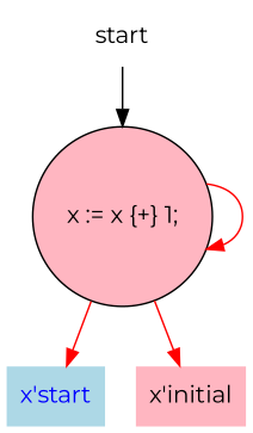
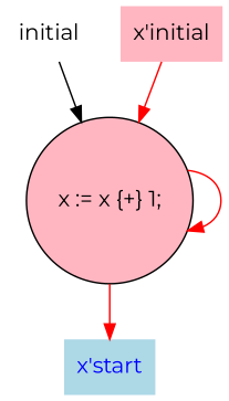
  digraph {
    fontname=Montserrat
    splines=True
    node [fillcolor=lightpink fontname=Montserrat shape=plaintext style=filled]
    edge [arrowType=normal arrowhead=normal fontname=Montserrat color=red]
-   n1 [fillcolor=white label=start]
+   n1 [fillcolor=white label=initial]
    n2 [label="x := x {+} 1;" shape=circle]
    n3 [fillcolor=lightblue fontcolor=blue label="x'start"]
    n4 [label="x'initial"]
    n1 -> n2 [color=""]
    n2 -> n2
    n2 -> n3
-   n2 -> n4
+   n4 -> n2
  }
